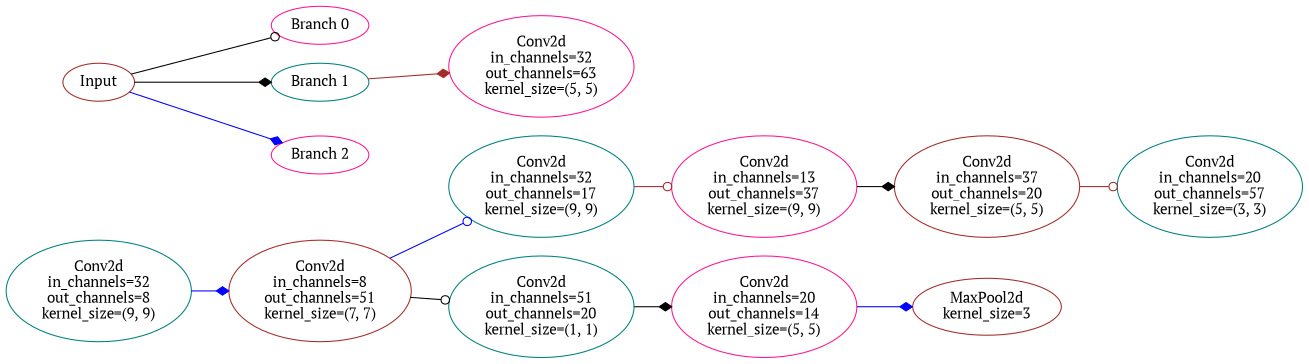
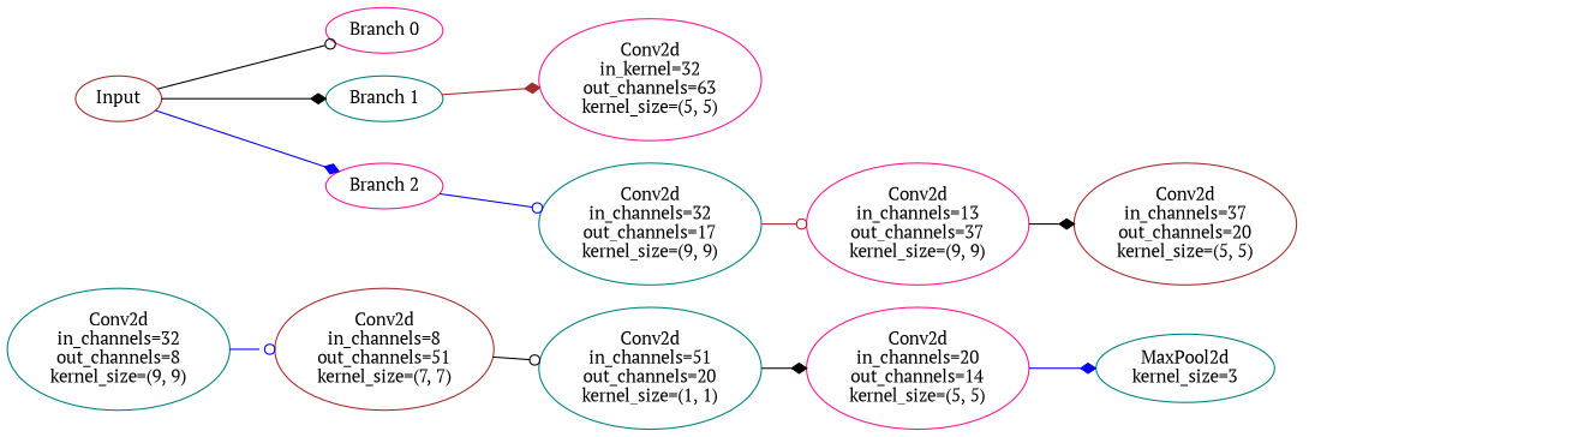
  digraph {
    fontname="PT Serif"
    rankdir=LR
    node [color=deeppink fontname="PT Serif"]
    edge [arrowhead=diamond color=black fontname="PT Serif"]
    n1 [color=brown label=Input]
    n2 [label="Branch 0"]
    n3 [color=teal label="Branch 1"]
    n4 [label="Branch 2"]
-   n5 [label="Conv2d\nin_channels=32\nout_channels=63\nkernel_size=(5, 5)"]
+   n5 [label="Conv2d\nin_kernel=32\nout_channels=63\nkernel_size=(5, 5)"]
    n6 [color=teal label="Conv2d\nin_channels=32\nout_channels=17\nkernel_size=(9, 9)"]
    n7 [color=teal label="Conv2d\nin_channels=32\nout_channels=8\nkernel_size=(9, 9)"]
    n8 [color=brown label="Conv2d\nin_channels=8\nout_channels=51\nkernel_size=(7, 7)"]
    n9 [color=teal label="Conv2d\nin_channels=51\nout_channels=20\nkernel_size=(1, 1)"]
    n10 [label="Conv2d\nin_channels=20\nout_channels=14\nkernel_size=(5, 5)"]
-   n11 [color=brown label="MaxPool2d\nkernel_size=3"]
+   n11 [color=teal label="MaxPool2d\nkernel_size=3"]
    n12 [label="Conv2d\nin_channels=13\nout_channels=37\nkernel_size=(9, 9)"]
    n13 [color=brown label="Conv2d\nin_channels=37\nout_channels=20\nkernel_size=(5, 5)"]
-   n14 [color=teal label="Conv2d\nin_channels=20\nout_channels=57\nkernel_size=(3, 3)"]
    n1 -> n2 [arrowhead=odot]
    n1 -> n3
    n1 -> n4 [color=blue]
    n3 -> n5 [color=brown]
-   n8 -> n6 [arrowhead=odot color=blue]
+   n4 -> n6 [arrowhead=odot color=blue]
    n6 -> n12 [arrowhead=odot color=brown]
-   n7 -> n8 [color=blue]
+   n7 -> n8 [arrowhead=odot color=blue]
    n8 -> n9 [arrowhead=odot]
    n9 -> n10
    n10 -> n11 [color=blue]
    n12 -> n13
-   n13 -> n14 [arrowhead=odot color=brown]
  }
